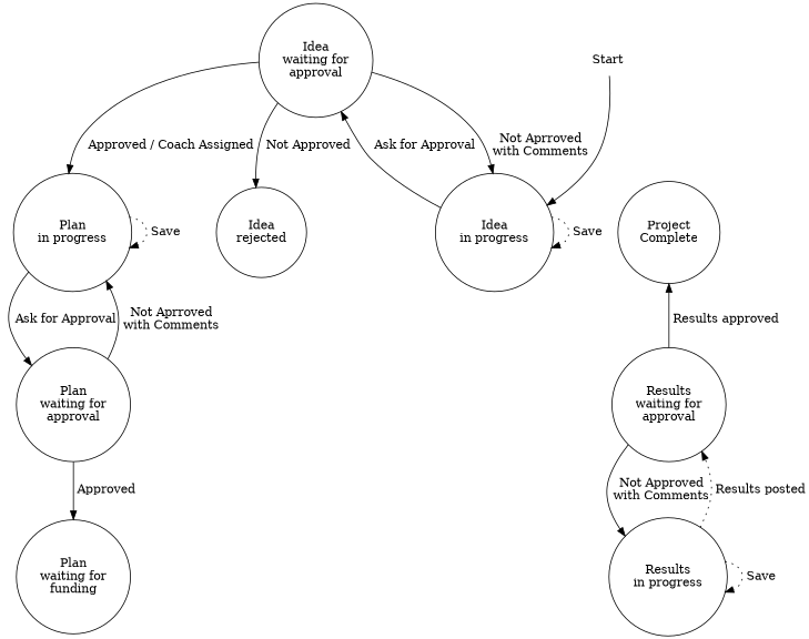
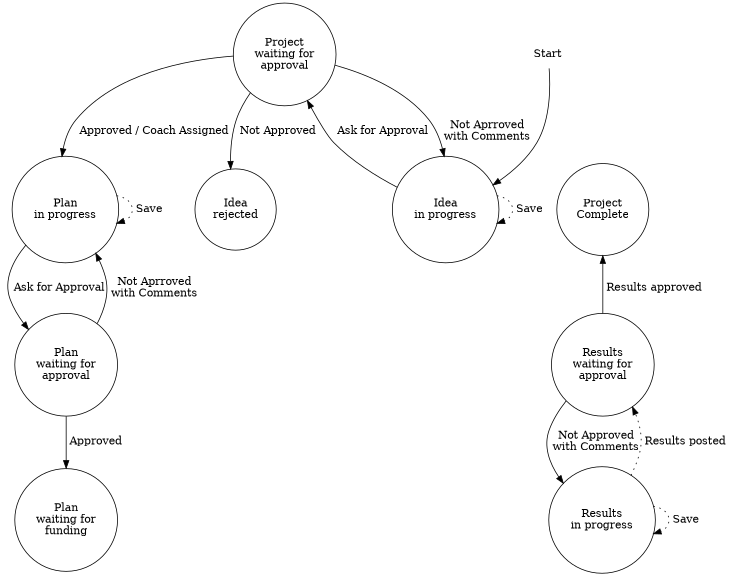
  digraph {
    node [shape=circle]
    n1 [label="Plan\nin progress"]
    n2 [label="Project\nComplete"]
    n3 [label="Plan\nwaiting for\napproval"]
    n4 [label="Results\nwaiting for\napproval"]
    n5 [label="Plan\nwaiting for\nfunding"]
    n6 [label="Results\nin progress"]
    Start [shape=plaintext]
    n8 [label="Idea\nin progress"]
-   n9 [label="Idea\nwaiting for\napproval"]
+   n9 [label="Project\nwaiting for\napproval"]
    n10 [label="Idea\nrejected"]
    subgraph sub_1 {
      rank=same
      n1
      n2
    }
    subgraph sub_2 {
      rank=same
      n3
      n4
    }
    subgraph sub_3 {
      rank=same
      n5
      n6
    }
    n1 -> n1 [label=" Save" style=dotted]
    n1 -> n3 [label=" Ask for Approval"]
    n3 -> n1 [label=" Not Aprroved\n with Comments"]
    n3 -> n5 [label=" Approved"]
    n4 -> n2 [label=" Results approved"]
    n4 -> n6 [label=" Not Approved\n with Comments"]
    n6 -> n4 [label=" Results posted" style=dotted]
    n6 -> n6 [label=" Save" style=dotted]
    Start -> n8
    n8 -> n8 [label=" Save" style=dotted]
    n8 -> n9 [label=" Ask for Approval"]
    n9 -> n1 [label=" Approved / Coach Assigned"]
    n9 -> n8 [label=" Not Aprroved\n with Comments"]
    n9 -> n10 [label=" Not Approved"]
  }
